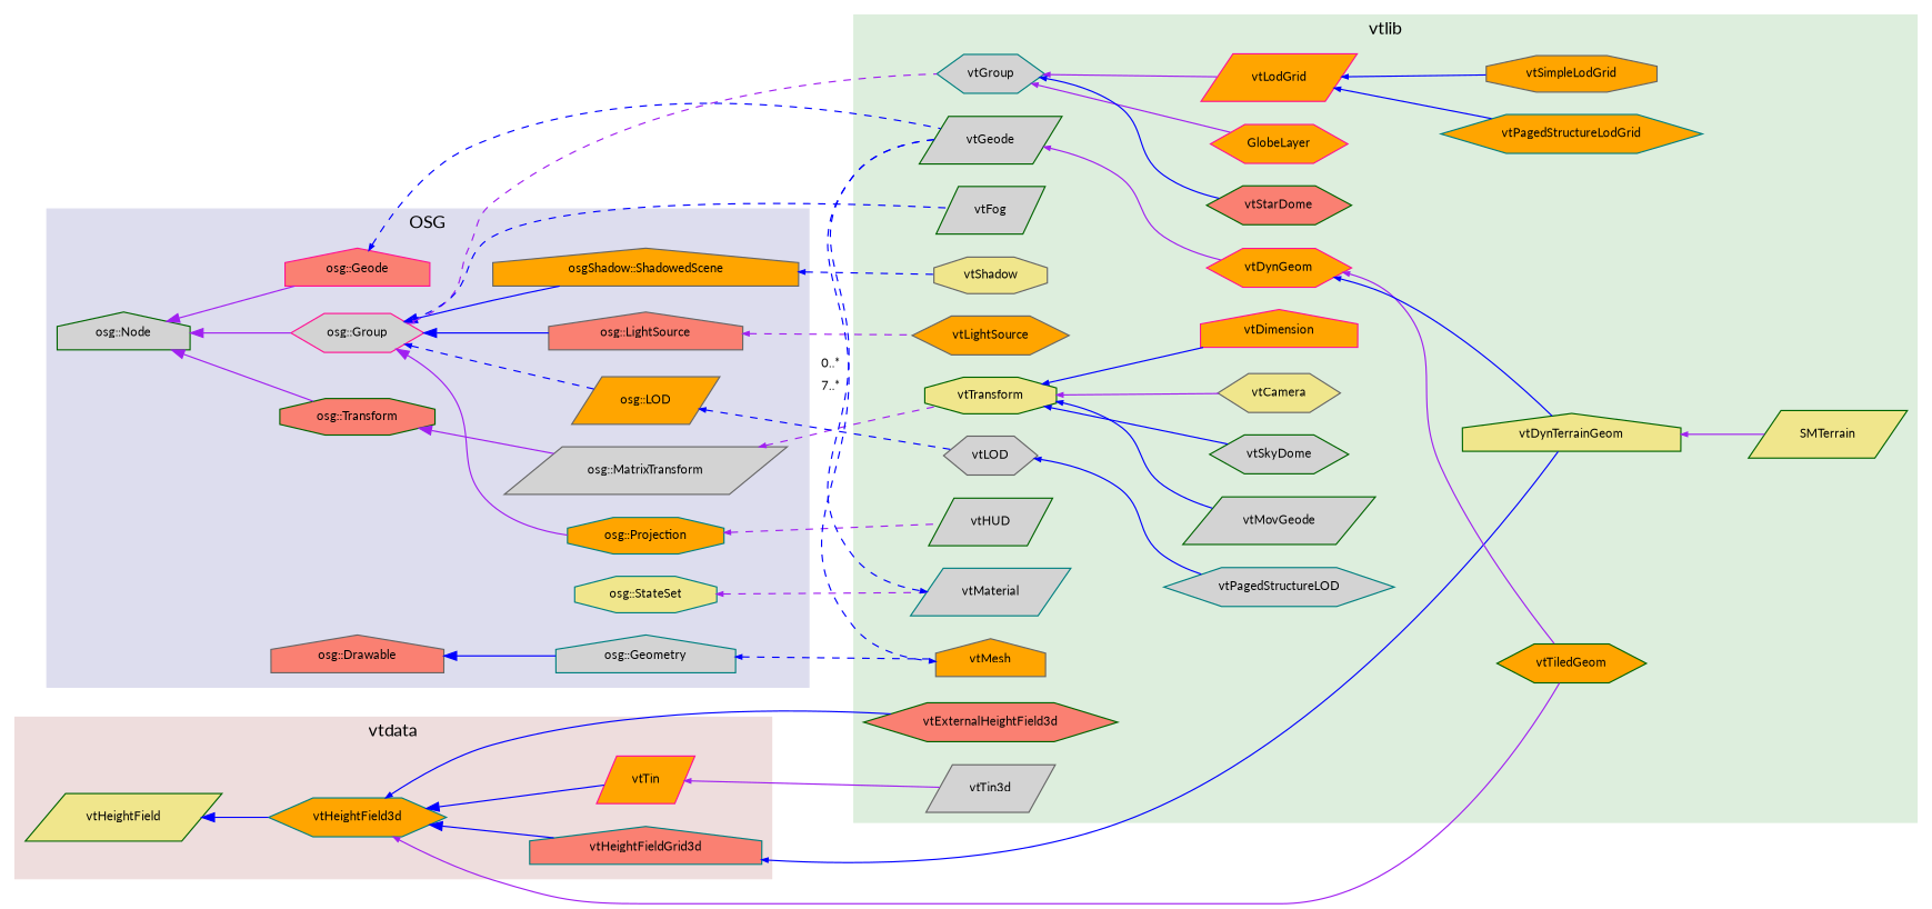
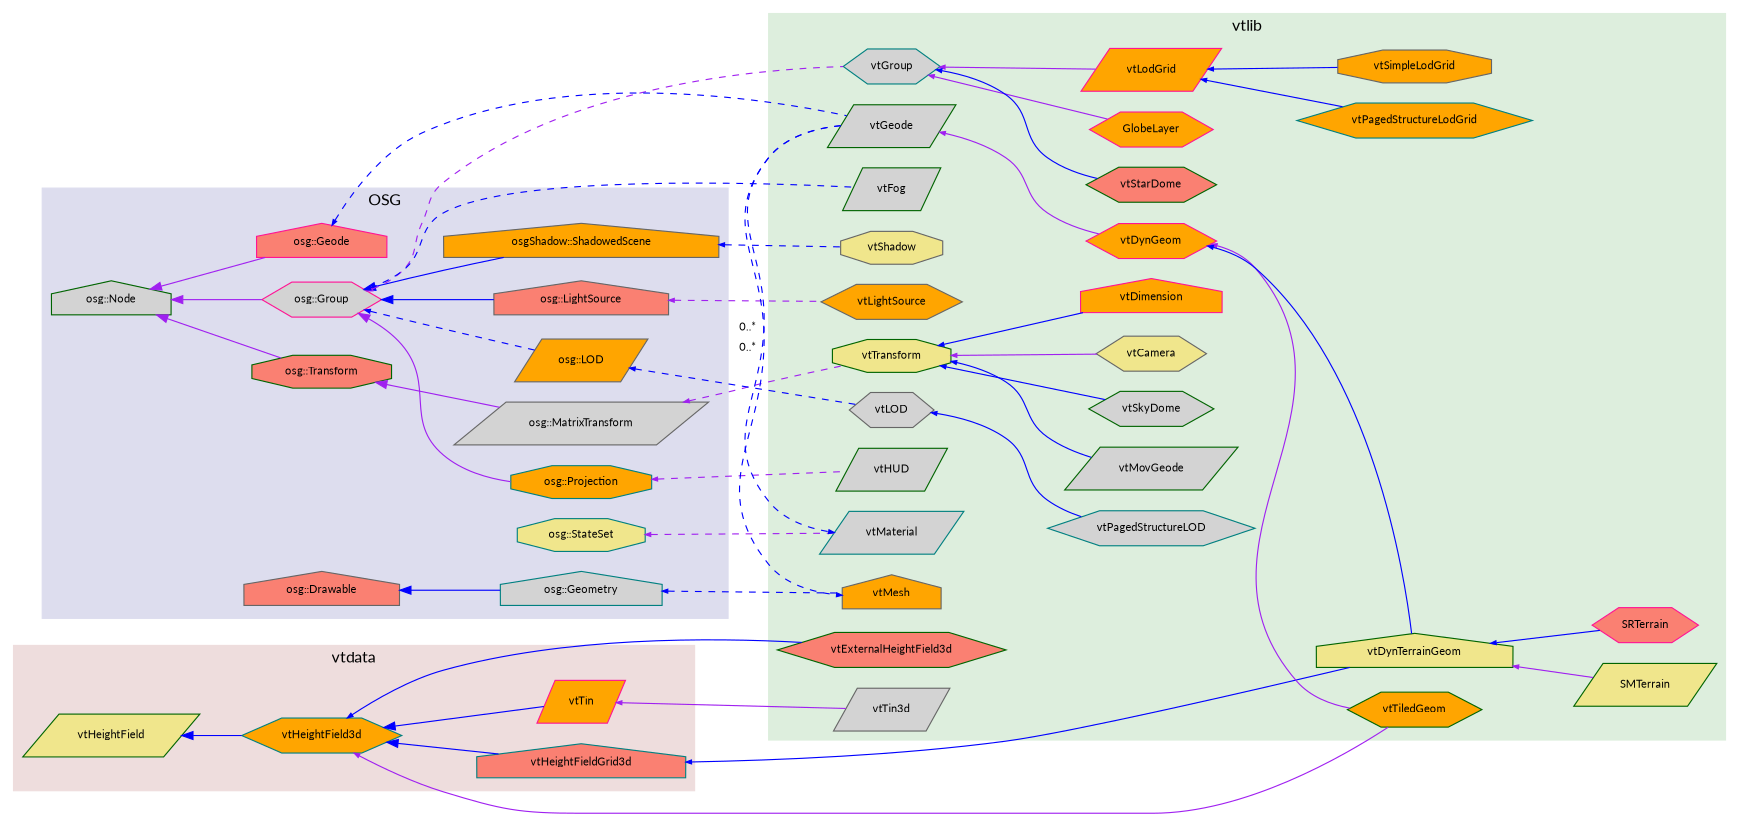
  digraph {
    fontname=Lato
    rankdir=LR
    node [color=darkgreen fillcolor=orange fontname=Lato fontsize=10 shape=hexagon style=filled]
    edge [arrowhead=normal arrowsize=0.5 color=blue dir=back fontname=Lato fontsize=10 style=solid]
    n1 [color=teal height=0.2 label="osg::Projection" shape=octagon width=0.4]
    n2 [color=teal fillcolor=khaki height=0.2 label="osg::StateSet" shape=octagon width=0.4]
    n3 [color=teal fillcolor=lightgrey height=0.2 label="osg::Geometry" shape=house width=0.4]
    n4 [fillcolor=lightgrey height=0.2 label="osg::Node" shape=house width=0.4]
    n5 [color=deeppink fillcolor=lightgrey height=0.2 label="osg::Group" width=0.4]
    n6 [fillcolor=salmon height=0.2 label="osg::Transform" shape=octagon width=0.4]
    n7 [color=deeppink fillcolor=salmon height=0.2 label="osg::Geode" shape=house width=0.4]
    n8 [color=gray40 height=0.2 label="osgShadow::ShadowedScene" shape=house width=0.4]
    n9 [color=gray40 fillcolor=salmon height=0.2 label="osg::LightSource" shape=house width=0.4]
    n10 [color=gray40 fillcolor=lightgrey height=0.2 label="osg::MatrixTransform" shape=parallelogram width=0.4]
    n11 [color=gray40 height=0.2 label="osg::LOD" shape=parallelogram width=0.4]
    n12 [color=gray40 fillcolor=salmon height=0.2 label="osg::Drawable" shape=house width=0.4]
    n13 [fillcolor=khaki height=0.2 label=vtHeightField shape=parallelogram width=0.4]
    n14 [color=teal height=0.2 label=vtHeightField3d width=0.4]
    n15 [color=deeppink height=0.2 label=vtTin shape=parallelogram width=0.4]
    n16 [color=teal fillcolor=salmon height=0.2 label=vtHeightFieldGrid3d shape=house width=0.4]
    n17 [fillcolor=lightgrey height=0.2 label=vtGeode shape=parallelogram width=0.4]
    n18 [color=teal fillcolor=lightgrey height=0.2 label=vtMaterial shape=parallelogram width=0.4]
    n19 [color=gray40 height=0.2 label=vtMesh shape=house width=0.4]
    n20 [color=teal fillcolor=lightgrey height=0.2 label=vtGroup width=0.4]
    n21 [fillcolor=lightgrey height=0.2 label=vtFog shape=parallelogram width=0.4]
    n22 [fillcolor=khaki height=0.2 label=vtTransform shape=octagon width=0.4]
    n23 [color=gray40 fillcolor=khaki height=0.2 label=vtShadow shape=octagon width=0.4]
    n24 [color=gray40 height=0.2 label=vtLightSource width=0.4]
    n25 [color=gray40 fillcolor=lightgrey height=0.2 label=vtLOD width=0.4]
    n26 [fillcolor=lightgrey height=0.2 label=vtHUD shape=parallelogram width=0.4]
    n27 [height=0.2 label=vtTiledGeom width=0.4]
    n28 [fillcolor=salmon height=0.2 label=vtExternalHeightField3d width=0.4]
    n29 [color=gray40 fillcolor=lightgrey height=0.2 label=vtTin3d shape=parallelogram width=0.4]
    n30 [fillcolor=khaki height=0.2 label=vtDynTerrainGeom shape=house width=0.4]
    n31 [color=deeppink height=0.2 label=GlobeLayer width=0.4]
    n32 [color=deeppink height=0.2 label=vtLodGrid shape=parallelogram width=0.4]
    n33 [fillcolor=salmon height=0.2 label=vtStarDome width=0.4]
    n34 [color=gray40 fillcolor=khaki height=0.2 label=vtCamera width=0.4]
    n35 [color=deeppink height=0.2 label=vtDimension shape=house width=0.4]
    n36 [fillcolor=lightgrey height=0.2 label=vtMovGeode shape=parallelogram width=0.4]
    n37 [fillcolor=lightgrey height=0.2 label=vtSkyDome width=0.4]
    n38 [color=deeppink height=0.2 label=vtDynGeom width=0.4]
    n39 [color=teal fillcolor=lightgrey height=0.2 label=vtPagedStructureLOD width=0.4]
    n40 [fillcolor=khaki height=0.2 label=SMTerrain shape=parallelogram width=0.4]
+   n41 [color=deeppink fillcolor=salmon height=0.2 label=SRTerrain width=0.4]
    n42 [color=teal height=0.2 label=vtPagedStructureLodGrid width=0.4]
    n43 [color=gray40 height=0.2 label=vtSimpleLodGrid shape=octagon width=0.4]
    subgraph cluster_1 {
      color="#ddddee"
      label=OSG
      style=filled
      n4
      n5
      n6
      n7
      n8
      n9
      n10
      n11
      n12
      subgraph sub_2 {
        color="#ddddee"
        label=OSG
        rank=same
        style=filled
        n1
        n2
        n3
      }
    }
    subgraph cluster_3 {
      color="#eedddd"
      label=vtdata
      style=filled
      n13
      n14
      n15
      n16
    }
    subgraph cluster_4 {
      color="#ddeedd"
      label=vtlib
      style=filled
      n20
      n21
      n22
      n23
      n24
      n25
      n26
      n27
      n28
      n29
      n30
      n31
      n32
      n33
      n34
      n35
      n36
      n37
      n38
      n39
      n40
+     n41
      n42
      n43
      subgraph sub_5 {
        color="#ddeedd"
        label=vtlib
        rank=same
        style=filled
        n17
        n18
        n19
      }
    }
    n1 -> n26 [color=purple style=dashed]
    n2 -> n18 [color=purple style=dashed]
    n3 -> n19 [style=dashed]
    n4 -> n5 [color=purple arrowhead="" arrowsize="" style=""]
    n4 -> n6 [color=purple arrowhead="" arrowsize="" style=""]
    n4 -> n7 [color=purple arrowhead="" arrowsize="" style=""]
    n5 -> n1 [color=purple arrowhead="" arrowsize="" style=""]
    n5 -> n8 [arrowhead="" arrowsize="" style=""]
    n5 -> n9 [arrowhead="" arrowsize="" style=""]
    n5 -> n11 [style=dashed]
    n5 -> n20 [color=purple style=dashed]
    n5 -> n21 [style=dashed]
    n6 -> n10 [color=purple arrowhead="" arrowsize="" style=""]
    n7 -> n17 [style=dashed]
    n8 -> n23 [style=dashed]
    n9 -> n24 [color=purple style=dashed]
    n10 -> n22 [color=purple style=dashed]
    n11 -> n25 [style=dashed]
    n12 -> n3 [arrowhead="" arrowsize="" style=""]
    n13 -> n14 [arrowhead="" arrowsize=""]
    n14 -> n15 [arrowhead="" arrowsize=""]
    n14 -> n16 [arrowhead="" arrowsize=""]
    n14 -> n27 [color=purple]
    n14 -> n28
    n15 -> n29 [color=purple]
    n16 -> n30
    n17 -> n18 [label="0..*" style=dashed dir=""]
-   n17 -> n19 [label="7..*" style=dashed dir=""]
+   n17 -> n19 [label="0..*" style=dashed dir=""]
    n17 -> n38 [color=purple]
    n20 -> n31 [color=purple]
    n20 -> n32 [color=purple]
    n20 -> n33
    n22 -> n34 [color=purple]
    n22 -> n35
    n22 -> n36
    n22 -> n37
    n25 -> n39
    n30 -> n40 [color=purple]
+   n30 -> n41
    n32 -> n42
    n32 -> n43
    n38 -> n27 [color=purple]
    n38 -> n30
  }
